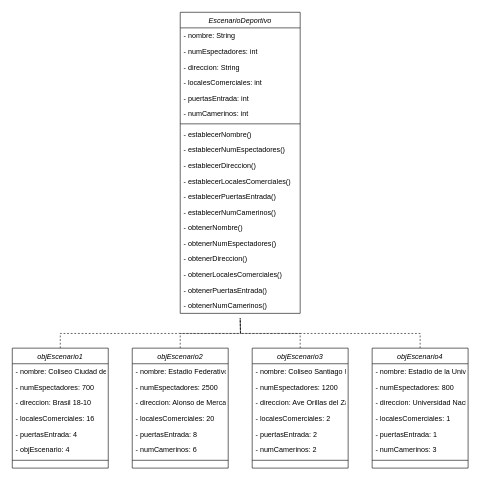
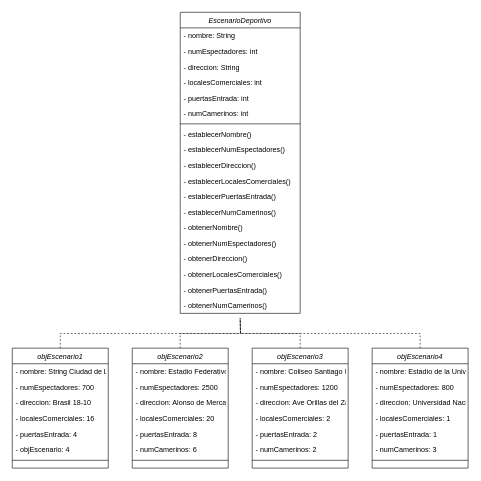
  <mxCell id="0" />
  <mxCell id="1" parent="0" />
  <mxCell id="2" value="EscenarioDeportivo" style="swimlane;fontStyle=2;align=center;verticalAlign=top;childLayout=stackLayout;horizontal=1;startSize=26;horizontalStack=0;resizeParent=1;resizeLast=0;collapsible=1;marginBottom=0;rounded=0;shadow=0;strokeWidth=1;" parent="1" vertex="1"><mxGeometry x="300" y="20" width="200" height="502" as="geometry"><mxRectangle x="334" y="30" width="160" height="26" as="alternateBounds" /></mxGeometry></mxCell>
  <mxCell id="3" value="- nombre: String" style="text;align=left;verticalAlign=top;spacingLeft=4;spacingRight=4;overflow=hidden;rotatable=0;points=[[0,0.5],[1,0.5]];portConstraint=eastwest;" parent="2" vertex="1"><mxGeometry y="26" width="200" height="26" as="geometry" /></mxCell>
  <mxCell id="4" value="- numEspectadores: int" style="text;align=left;verticalAlign=top;spacingLeft=4;spacingRight=4;overflow=hidden;rotatable=0;points=[[0,0.5],[1,0.5]];portConstraint=eastwest;rounded=0;shadow=0;html=0;" parent="2" vertex="1"><mxGeometry y="52" width="200" height="26" as="geometry" /></mxCell>
  <mxCell id="5" value="- direccion: String" style="text;align=left;verticalAlign=top;spacingLeft=4;spacingRight=4;overflow=hidden;rotatable=0;points=[[0,0.5],[1,0.5]];portConstraint=eastwest;rounded=0;shadow=0;html=0;" parent="2" vertex="1"><mxGeometry y="78" width="200" height="26" as="geometry" /></mxCell>
  <mxCell id="6" value="- localesComerciales: int" style="text;align=left;verticalAlign=top;spacingLeft=4;spacingRight=4;overflow=hidden;rotatable=0;points=[[0,0.5],[1,0.5]];portConstraint=eastwest;rounded=0;shadow=0;html=0;" parent="2" vertex="1"><mxGeometry y="104" width="200" height="26" as="geometry" /></mxCell>
  <mxCell id="7" value="- puertasEntrada: int" style="text;align=left;verticalAlign=top;spacingLeft=4;spacingRight=4;overflow=hidden;rotatable=0;points=[[0,0.5],[1,0.5]];portConstraint=eastwest;rounded=0;shadow=0;html=0;" vertex="1" parent="2"><mxGeometry y="130" width="200" height="26" as="geometry" /></mxCell>
  <mxCell id="8" value="- numCamerinos: int" style="text;align=left;verticalAlign=top;spacingLeft=4;spacingRight=4;overflow=hidden;rotatable=0;points=[[0,0.5],[1,0.5]];portConstraint=eastwest;rounded=0;shadow=0;html=0;" vertex="1" parent="2"><mxGeometry y="156" width="200" height="26" as="geometry" /></mxCell>
  <mxCell id="9" value="" style="line;html=1;strokeWidth=1;align=left;verticalAlign=middle;spacingTop=-1;spacingLeft=3;spacingRight=3;rotatable=0;labelPosition=right;points=[];portConstraint=eastwest;" parent="2" vertex="1"><mxGeometry y="182" width="200" height="8" as="geometry" /></mxCell>
  <mxCell id="10" value="- establecerNombre()" style="text;align=left;verticalAlign=top;spacingLeft=4;spacingRight=4;overflow=hidden;rotatable=0;points=[[0,0.5],[1,0.5]];portConstraint=eastwest;" parent="2" vertex="1"><mxGeometry y="190" width="200" height="26" as="geometry" /></mxCell>
  <mxCell id="11" value="- establecerNumEspectadores()" style="text;align=left;verticalAlign=top;spacingLeft=4;spacingRight=4;overflow=hidden;rotatable=0;points=[[0,0.5],[1,0.5]];portConstraint=eastwest;" parent="2" vertex="1"><mxGeometry y="216" width="200" height="26" as="geometry" /></mxCell>
  <mxCell id="12" value="- establecerDireccion()" style="text;align=left;verticalAlign=top;spacingLeft=4;spacingRight=4;overflow=hidden;rotatable=0;points=[[0,0.5],[1,0.5]];portConstraint=eastwest;" parent="2" vertex="1"><mxGeometry y="242" width="200" height="26" as="geometry" /></mxCell>
  <mxCell id="13" value="- establecerLocalesComerciales()" style="text;align=left;verticalAlign=top;spacingLeft=4;spacingRight=4;overflow=hidden;rotatable=0;points=[[0,0.5],[1,0.5]];portConstraint=eastwest;" parent="2" vertex="1"><mxGeometry y="268" width="200" height="26" as="geometry" /></mxCell>
  <mxCell id="14" value="- establecerPuertasEntrada()" style="text;align=left;verticalAlign=top;spacingLeft=4;spacingRight=4;overflow=hidden;rotatable=0;points=[[0,0.5],[1,0.5]];portConstraint=eastwest;" vertex="1" parent="2"><mxGeometry y="294" width="200" height="26" as="geometry" /></mxCell>
  <mxCell id="15" value="- establecerNumCamerinos()" style="text;align=left;verticalAlign=top;spacingLeft=4;spacingRight=4;overflow=hidden;rotatable=0;points=[[0,0.5],[1,0.5]];portConstraint=eastwest;" vertex="1" parent="2"><mxGeometry y="320" width="200" height="26" as="geometry" /></mxCell>
  <mxCell id="16" value="- obtenerNombre()" style="text;align=left;verticalAlign=top;spacingLeft=4;spacingRight=4;overflow=hidden;rotatable=0;points=[[0,0.5],[1,0.5]];portConstraint=eastwest;" parent="2" vertex="1"><mxGeometry y="346" width="200" height="26" as="geometry" /></mxCell>
  <mxCell id="17" value="- obtenerNumEspectadores()" style="text;align=left;verticalAlign=top;spacingLeft=4;spacingRight=4;overflow=hidden;rotatable=0;points=[[0,0.5],[1,0.5]];portConstraint=eastwest;" parent="2" vertex="1"><mxGeometry y="372" width="200" height="26" as="geometry" /></mxCell>
  <mxCell id="18" value="- obtenerDireccion()" style="text;align=left;verticalAlign=top;spacingLeft=4;spacingRight=4;overflow=hidden;rotatable=0;points=[[0,0.5],[1,0.5]];portConstraint=eastwest;" parent="2" vertex="1"><mxGeometry y="398" width="200" height="26" as="geometry" /></mxCell>
  <mxCell id="19" value="- obtenerLocalesComerciales()" style="text;align=left;verticalAlign=top;spacingLeft=4;spacingRight=4;overflow=hidden;rotatable=0;points=[[0,0.5],[1,0.5]];portConstraint=eastwest;" parent="2" vertex="1"><mxGeometry y="424" width="200" height="26" as="geometry" /></mxCell>
  <mxCell id="20" value="- obtenerPuertasEntrada()" style="text;align=left;verticalAlign=top;spacingLeft=4;spacingRight=4;overflow=hidden;rotatable=0;points=[[0,0.5],[1,0.5]];portConstraint=eastwest;" vertex="1" parent="2"><mxGeometry y="450" width="200" height="26" as="geometry" /></mxCell>
  <mxCell id="21" value="- obtenerNumCamerinos()" style="text;align=left;verticalAlign=top;spacingLeft=4;spacingRight=4;overflow=hidden;rotatable=0;points=[[0,0.5],[1,0.5]];portConstraint=eastwest;" vertex="1" parent="2"><mxGeometry y="476" width="200" height="26" as="geometry" /></mxCell>
  <mxCell id="22" style="edgeStyle=orthogonalEdgeStyle;rounded=0;orthogonalLoop=1;jettySize=auto;html=1;exitX=0.5;exitY=0;exitDx=0;exitDy=0;dashed=1;endArrow=none;endFill=0;" edge="1" parent="1" source="23"><mxGeometry relative="1" as="geometry"><mxPoint x="400" y="530" as="targetPoint" /></mxGeometry></mxCell>
  <mxCell id="23" value="objEscenario2" style="swimlane;fontStyle=2;align=center;verticalAlign=top;childLayout=stackLayout;horizontal=1;startSize=26;horizontalStack=0;resizeParent=1;resizeLast=0;collapsible=1;marginBottom=0;rounded=0;shadow=0;strokeWidth=1;" parent="1" vertex="1"><mxGeometry x="220" y="580" width="160" height="200" as="geometry"><mxRectangle x="334" y="30" width="160" height="26" as="alternateBounds" /></mxGeometry></mxCell>
  <mxCell id="24" value="- nombre: Estadio Federativo Reina del Cisne" style="text;align=left;verticalAlign=top;spacingLeft=4;spacingRight=4;overflow=hidden;rotatable=0;points=[[0,0.5],[1,0.5]];portConstraint=eastwest;" parent="23" vertex="1"><mxGeometry y="26" width="160" height="26" as="geometry" /></mxCell>
  <mxCell id="25" value="- numEspectadores: 2500" style="text;align=left;verticalAlign=top;spacingLeft=4;spacingRight=4;overflow=hidden;rotatable=0;points=[[0,0.5],[1,0.5]];portConstraint=eastwest;rounded=0;shadow=0;html=0;" parent="23" vertex="1"><mxGeometry y="52" width="160" height="26" as="geometry" /></mxCell>
  <mxCell id="26" value="- direccion: Alonso de Mercadillo" style="text;align=left;verticalAlign=top;spacingLeft=4;spacingRight=4;overflow=hidden;rotatable=0;points=[[0,0.5],[1,0.5]];portConstraint=eastwest;rounded=0;shadow=0;html=0;" parent="23" vertex="1"><mxGeometry y="78" width="160" height="26" as="geometry" /></mxCell>
  <mxCell id="27" value="- localesComerciales: 20" style="text;align=left;verticalAlign=top;spacingLeft=4;spacingRight=4;overflow=hidden;rotatable=0;points=[[0,0.5],[1,0.5]];portConstraint=eastwest;rounded=0;shadow=0;html=0;" parent="23" vertex="1"><mxGeometry y="104" width="160" height="26" as="geometry" /></mxCell>
  <mxCell id="28" value="- puertasEntrada: 8" style="text;align=left;verticalAlign=top;spacingLeft=4;spacingRight=4;overflow=hidden;rotatable=0;points=[[0,0.5],[1,0.5]];portConstraint=eastwest;rounded=0;shadow=0;html=0;" vertex="1" parent="23"><mxGeometry y="130" width="160" height="26" as="geometry" /></mxCell>
  <mxCell id="29" value="- numCamerinos: 6" style="text;align=left;verticalAlign=top;spacingLeft=4;spacingRight=4;overflow=hidden;rotatable=0;points=[[0,0.5],[1,0.5]];portConstraint=eastwest;rounded=0;shadow=0;html=0;" vertex="1" parent="23"><mxGeometry y="156" width="160" height="26" as="geometry" /></mxCell>
  <mxCell id="30" value="" style="line;html=1;strokeWidth=1;align=left;verticalAlign=middle;spacingTop=-1;spacingLeft=3;spacingRight=3;rotatable=0;labelPosition=right;points=[];portConstraint=eastwest;" parent="23" vertex="1"><mxGeometry y="182" width="160" height="10" as="geometry" /></mxCell>
  <mxCell id="31" style="edgeStyle=orthogonalEdgeStyle;rounded=0;orthogonalLoop=1;jettySize=auto;html=1;exitX=0.5;exitY=0;exitDx=0;exitDy=0;dashed=1;endArrow=none;endFill=0;" edge="1" parent="1" source="32"><mxGeometry relative="1" as="geometry"><mxPoint x="400" y="530" as="targetPoint" /></mxGeometry></mxCell>
  <mxCell id="32" value="objEscenario4" style="swimlane;fontStyle=2;align=center;verticalAlign=top;childLayout=stackLayout;horizontal=1;startSize=26;horizontalStack=0;resizeParent=1;resizeLast=0;collapsible=1;marginBottom=0;rounded=0;shadow=0;strokeWidth=1;" vertex="1" parent="1"><mxGeometry x="620" y="580" width="160" height="200" as="geometry"><mxRectangle x="334" y="30" width="160" height="26" as="alternateBounds" /></mxGeometry></mxCell>
  <mxCell id="33" value="- nombre: Estadio de la Universidad Nacional de Loja" style="text;align=left;verticalAlign=top;spacingLeft=4;spacingRight=4;overflow=hidden;rotatable=0;points=[[0,0.5],[1,0.5]];portConstraint=eastwest;" vertex="1" parent="32"><mxGeometry y="26" width="160" height="26" as="geometry" /></mxCell>
  <mxCell id="34" value="- numEspectadores: 800" style="text;align=left;verticalAlign=top;spacingLeft=4;spacingRight=4;overflow=hidden;rotatable=0;points=[[0,0.5],[1,0.5]];portConstraint=eastwest;rounded=0;shadow=0;html=0;" vertex="1" parent="32"><mxGeometry y="52" width="160" height="26" as="geometry" /></mxCell>
  <mxCell id="35" value="- direccion: Universidad Nacional de Loja" style="text;align=left;verticalAlign=top;spacingLeft=4;spacingRight=4;overflow=hidden;rotatable=0;points=[[0,0.5],[1,0.5]];portConstraint=eastwest;rounded=0;shadow=0;html=0;" vertex="1" parent="32"><mxGeometry y="78" width="160" height="26" as="geometry" /></mxCell>
  <mxCell id="36" value="- localesComerciales: 1" style="text;align=left;verticalAlign=top;spacingLeft=4;spacingRight=4;overflow=hidden;rotatable=0;points=[[0,0.5],[1,0.5]];portConstraint=eastwest;rounded=0;shadow=0;html=0;" vertex="1" parent="32"><mxGeometry y="104" width="160" height="26" as="geometry" /></mxCell>
  <mxCell id="37" value="- puertasEntrada: 1" style="text;align=left;verticalAlign=top;spacingLeft=4;spacingRight=4;overflow=hidden;rotatable=0;points=[[0,0.5],[1,0.5]];portConstraint=eastwest;rounded=0;shadow=0;html=0;" vertex="1" parent="32"><mxGeometry y="130" width="160" height="26" as="geometry" /></mxCell>
  <mxCell id="38" value="- numCamerinos: 3" style="text;align=left;verticalAlign=top;spacingLeft=4;spacingRight=4;overflow=hidden;rotatable=0;points=[[0,0.5],[1,0.5]];portConstraint=eastwest;rounded=0;shadow=0;html=0;" vertex="1" parent="32"><mxGeometry y="156" width="160" height="26" as="geometry" /></mxCell>
  <mxCell id="39" value="" style="line;html=1;strokeWidth=1;align=left;verticalAlign=middle;spacingTop=-1;spacingLeft=3;spacingRight=3;rotatable=0;labelPosition=right;points=[];portConstraint=eastwest;" vertex="1" parent="32"><mxGeometry y="182" width="160" height="10" as="geometry" /></mxCell>
  <mxCell id="40" style="edgeStyle=orthogonalEdgeStyle;rounded=0;orthogonalLoop=1;jettySize=auto;html=1;exitX=0.5;exitY=0;exitDx=0;exitDy=0;dashed=1;endArrow=none;endFill=0;" edge="1" parent="1" source="41"><mxGeometry relative="1" as="geometry"><mxPoint x="400" y="530" as="targetPoint" /></mxGeometry></mxCell>
  <mxCell id="41" value="objEscenario3" style="swimlane;fontStyle=2;align=center;verticalAlign=top;childLayout=stackLayout;horizontal=1;startSize=26;horizontalStack=0;resizeParent=1;resizeLast=0;collapsible=1;marginBottom=0;rounded=0;shadow=0;strokeWidth=1;" vertex="1" parent="1"><mxGeometry x="420" y="580" width="160" height="200" as="geometry"><mxRectangle x="334" y="30" width="160" height="26" as="alternateBounds" /></mxGeometry></mxCell>
  <mxCell id="42" value="- nombre: Coliseo Santiago Fernández García" style="text;align=left;verticalAlign=top;spacingLeft=4;spacingRight=4;overflow=hidden;rotatable=0;points=[[0,0.5],[1,0.5]];portConstraint=eastwest;" vertex="1" parent="41"><mxGeometry y="26" width="160" height="26" as="geometry" /></mxCell>
  <mxCell id="43" value="- numEspectadores: 1200" style="text;align=left;verticalAlign=top;spacingLeft=4;spacingRight=4;overflow=hidden;rotatable=0;points=[[0,0.5],[1,0.5]];portConstraint=eastwest;rounded=0;shadow=0;html=0;" vertex="1" parent="41"><mxGeometry y="52" width="160" height="26" as="geometry" /></mxCell>
  <mxCell id="44" value="- direccion: Ave Orillas del Zamora" style="text;align=left;verticalAlign=top;spacingLeft=4;spacingRight=4;overflow=hidden;rotatable=0;points=[[0,0.5],[1,0.5]];portConstraint=eastwest;rounded=0;shadow=0;html=0;" vertex="1" parent="41"><mxGeometry y="78" width="160" height="26" as="geometry" /></mxCell>
  <mxCell id="45" value="- localesComerciales: 2" style="text;align=left;verticalAlign=top;spacingLeft=4;spacingRight=4;overflow=hidden;rotatable=0;points=[[0,0.5],[1,0.5]];portConstraint=eastwest;rounded=0;shadow=0;html=0;" vertex="1" parent="41"><mxGeometry y="104" width="160" height="26" as="geometry" /></mxCell>
  <mxCell id="46" value="- puertasEntrada: 2" style="text;align=left;verticalAlign=top;spacingLeft=4;spacingRight=4;overflow=hidden;rotatable=0;points=[[0,0.5],[1,0.5]];portConstraint=eastwest;rounded=0;shadow=0;html=0;" vertex="1" parent="41"><mxGeometry y="130" width="160" height="26" as="geometry" /></mxCell>
  <mxCell id="47" value="- numCamerinos: 2" style="text;align=left;verticalAlign=top;spacingLeft=4;spacingRight=4;overflow=hidden;rotatable=0;points=[[0,0.5],[1,0.5]];portConstraint=eastwest;rounded=0;shadow=0;html=0;" vertex="1" parent="41"><mxGeometry y="156" width="160" height="26" as="geometry" /></mxCell>
  <mxCell id="48" value="" style="line;html=1;strokeWidth=1;align=left;verticalAlign=middle;spacingTop=-1;spacingLeft=3;spacingRight=3;rotatable=0;labelPosition=right;points=[];portConstraint=eastwest;" vertex="1" parent="41"><mxGeometry y="182" width="160" height="10" as="geometry" /></mxCell>
  <mxCell id="49" style="edgeStyle=orthogonalEdgeStyle;rounded=0;orthogonalLoop=1;jettySize=auto;html=1;exitX=0.5;exitY=0;exitDx=0;exitDy=0;dashed=1;endArrow=none;endFill=0;" edge="1" parent="1" source="50"><mxGeometry relative="1" as="geometry"><mxPoint x="400" y="530" as="targetPoint" /></mxGeometry></mxCell>
  <mxCell id="50" value="objEscenario1" style="swimlane;fontStyle=2;align=center;verticalAlign=top;childLayout=stackLayout;horizontal=1;startSize=26;horizontalStack=0;resizeParent=1;resizeLast=0;collapsible=1;marginBottom=0;rounded=0;shadow=0;strokeWidth=1;" vertex="1" parent="1"><mxGeometry x="20" y="580" width="160" height="200" as="geometry"><mxRectangle x="334" y="30" width="160" height="26" as="alternateBounds" /></mxGeometry></mxCell>
- <mxCell id="51" value="- nombre: Coliseo Ciudad de Loja" style="text;align=left;verticalAlign=top;spacingLeft=4;spacingRight=4;overflow=hidden;rotatable=0;points=[[0,0.5],[1,0.5]];portConstraint=eastwest;" vertex="1" parent="50"><mxGeometry y="26" width="160" height="26" as="geometry" /></mxCell>
+ <mxCell id="51" value="- nombre: String Ciudad de Loja" style="text;align=left;verticalAlign=top;spacingLeft=4;spacingRight=4;overflow=hidden;rotatable=0;points=[[0,0.5],[1,0.5]];portConstraint=eastwest;" vertex="1" parent="50"><mxGeometry y="26" width="160" height="26" as="geometry" /></mxCell>
  <mxCell id="52" value="- numEspectadores: 700" style="text;align=left;verticalAlign=top;spacingLeft=4;spacingRight=4;overflow=hidden;rotatable=0;points=[[0,0.5],[1,0.5]];portConstraint=eastwest;rounded=0;shadow=0;html=0;" vertex="1" parent="50"><mxGeometry y="52" width="160" height="26" as="geometry" /></mxCell>
  <mxCell id="53" value="- direccion: Brasil 18-10" style="text;align=left;verticalAlign=top;spacingLeft=4;spacingRight=4;overflow=hidden;rotatable=0;points=[[0,0.5],[1,0.5]];portConstraint=eastwest;rounded=0;shadow=0;html=0;" vertex="1" parent="50"><mxGeometry y="78" width="160" height="26" as="geometry" /></mxCell>
  <mxCell id="54" value="- localesComerciales: 16" style="text;align=left;verticalAlign=top;spacingLeft=4;spacingRight=4;overflow=hidden;rotatable=0;points=[[0,0.5],[1,0.5]];portConstraint=eastwest;rounded=0;shadow=0;html=0;" vertex="1" parent="50"><mxGeometry y="104" width="160" height="26" as="geometry" /></mxCell>
  <mxCell id="55" value="- puertasEntrada: 4" style="text;align=left;verticalAlign=top;spacingLeft=4;spacingRight=4;overflow=hidden;rotatable=0;points=[[0,0.5],[1,0.5]];portConstraint=eastwest;rounded=0;shadow=0;html=0;" vertex="1" parent="50"><mxGeometry y="130" width="160" height="26" as="geometry" /></mxCell>
  <mxCell id="56" value="- objEscenario: 4" style="text;align=left;verticalAlign=top;spacingLeft=4;spacingRight=4;overflow=hidden;rotatable=0;points=[[0,0.5],[1,0.5]];portConstraint=eastwest;rounded=0;shadow=0;html=0;" vertex="1" parent="50"><mxGeometry y="156" width="160" height="26" as="geometry" /></mxCell>
  <mxCell id="57" value="" style="line;html=1;strokeWidth=1;align=left;verticalAlign=middle;spacingTop=-1;spacingLeft=3;spacingRight=3;rotatable=0;labelPosition=right;points=[];portConstraint=eastwest;" vertex="1" parent="50"><mxGeometry y="182" width="160" height="10" as="geometry" /></mxCell>
